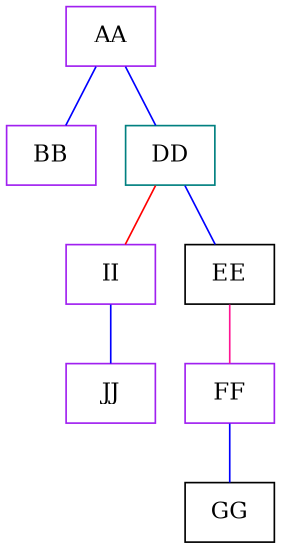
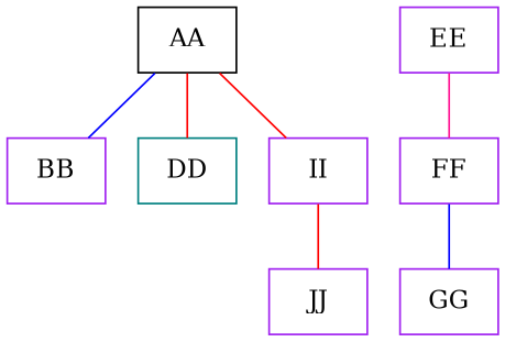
  graph {
    node [color=purple shape=box]
    edge [color=blue]
-   n1 [label=AA]
+   n1 [color=black label=AA]
    n2 [label=BB]
    n3 [color=teal label=DD]
    n4 [label=II]
-   n5 [color=black label=EE]
+   n5 [label=EE]
    n6 [label=JJ]
    n7 [label=FF]
-   n8 [color=black label=GG]
+   n8 [label=GG]
    n1 -- n2
-   n1 -- n3
-   n3 -- n4 [color=red]
-   n3 -- n5
-   n4 -- n6
+   n1 -- n3 [color=red]
+   n1 -- n4 [color=red]
+   n4 -- n6 [color=red]
    n5 -- n7 [color=deeppink]
    n7 -- n8
  }
